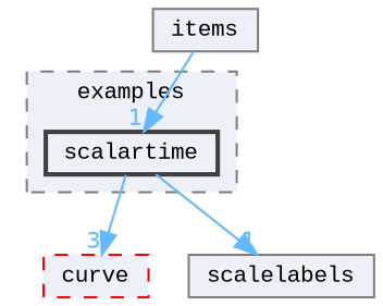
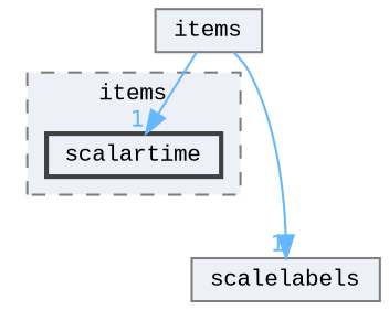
  digraph {
    compound=true
    fontname="Liberation Mono"
    node [color=grey50 fillcolor="#edf0f7" fontname="Liberation Mono" fontsize=10 shape=box style=filled]
    edge [color=steelblue1 fontcolor=steelblue1 fontname="Liberation Mono" fontsize=10 headlabel=1 labeldistance=1.5 labelfontname=Helvetica labelfontsize=10]
    n1 [color=grey25 height=0.2 label=scalartime style="filled,bold" width=0.4]
-   n2 [color=red height=0.2 label=curve style="filled,dashed" width=0.4]
    n3 [height=0.2 label=scalelabels width=0.4]
    n4 [height=0.2 label=items width=0.4]
    subgraph cluster_1 {
      bgcolor="#edf0f7"
      fontsize=10
-     label=examples
+     label=items
      pencolor=grey50
      style="filled,dashed"
      n1
    }
-   n1 -> n2 [headlabel=3]
-   n1 -> n3
+   n4 -> n3
    n4 -> n1
  }
